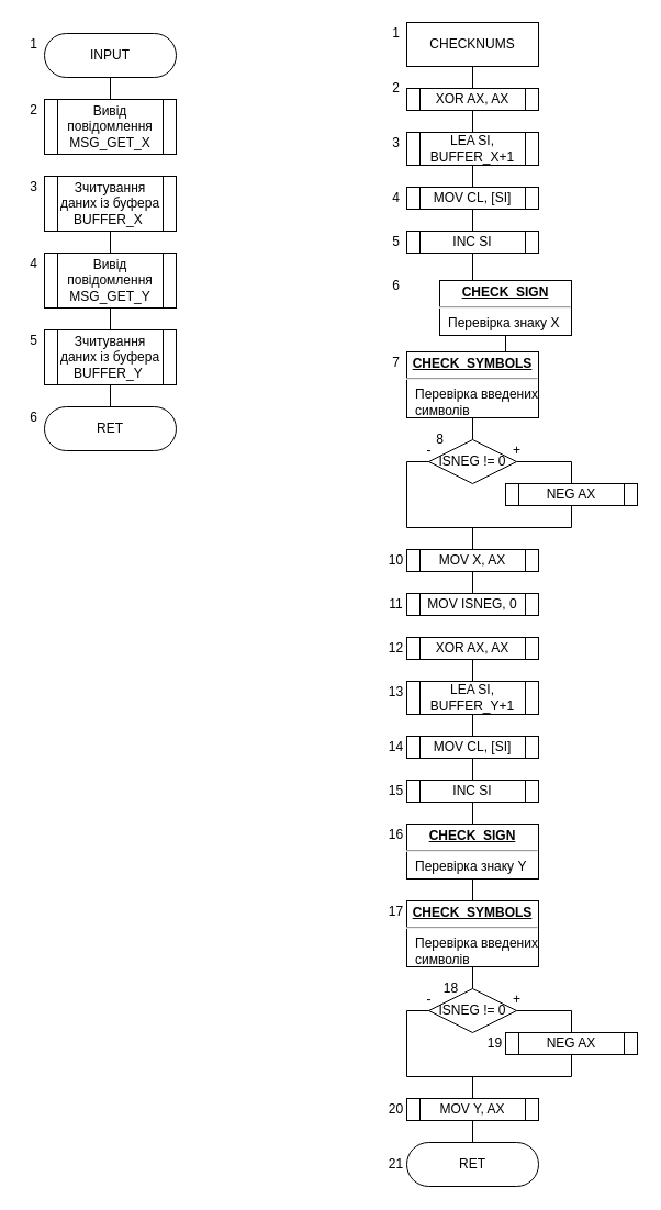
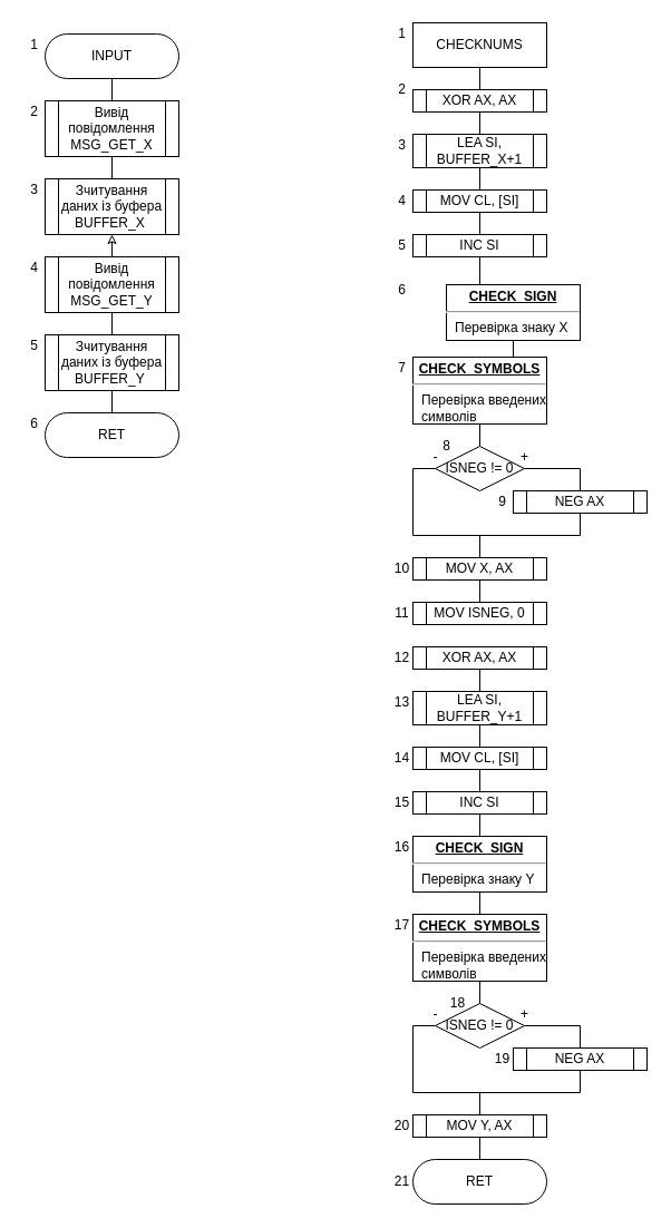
  <mxCell id="0" />
  <mxCell id="1" parent="0" />
  <mxCell id="2" style="edgeStyle=orthogonalEdgeStyle;rounded=0;orthogonalLoop=1;jettySize=auto;html=1;exitX=0.5;exitY=1;exitDx=0;exitDy=0;entryX=0.5;entryY=0;entryDx=0;entryDy=0;endArrow=none;endFill=0;" edge="1" parent="1" source="3" target="5"><mxGeometry relative="1" as="geometry" /></mxCell>
  <mxCell id="3" value="INPUT" style="rounded=1;whiteSpace=wrap;html=1;arcSize=50;" vertex="1" parent="1"><mxGeometry x="40" y="30" width="120" height="40" as="geometry" /></mxCell>
+ <mxCell id="4" style="edgeStyle=orthogonalEdgeStyle;rounded=0;orthogonalLoop=1;jettySize=auto;html=1;exitX=0.5;exitY=1;exitDx=0;exitDy=0;entryX=0.5;entryY=0;entryDx=0;entryDy=0;endArrow=none;endFill=0;" edge="1" parent="1" source="5" target="6"><mxGeometry relative="1" as="geometry" /></mxCell>
  <mxCell id="5" value="Вивід повідомлення MSG_GET_X" style="shape=process;whiteSpace=wrap;html=1;backgroundOutline=1;" vertex="1" parent="1"><mxGeometry x="40" y="90" width="120" height="50" as="geometry" /></mxCell>
  <mxCell id="6" value="Зчитування даних із буфера BUFFER_X&amp;nbsp;" style="shape=process;whiteSpace=wrap;html=1;backgroundOutline=1;" vertex="1" parent="1"><mxGeometry x="40" y="160" width="120" height="50" as="geometry" /></mxCell>
- <mxCell id="7" style="edgeStyle=orthogonalEdgeStyle;rounded=0;orthogonalLoop=1;jettySize=auto;html=1;exitX=0.5;exitY=0;exitDx=0;exitDy=0;entryX=0.5;entryY=1;entryDx=0;entryDy=0;endArrow=none;endFill=0;" edge="1" parent="1" source="9" target="6"><mxGeometry relative="1" as="geometry" /></mxCell>
+ <mxCell id="7" style="edgeStyle=orthogonalEdgeStyle;rounded=0;orthogonalLoop=1;jettySize=auto;html=1;exitX=0.5;exitY=0;exitDx=0;exitDy=0;entryX=0.5;entryY=1;entryDx=0;entryDy=0;endArrow=classic;endFill=0;" edge="1" parent="1" source="9" target="6"><mxGeometry relative="1" as="geometry" /></mxCell>
  <mxCell id="8" style="edgeStyle=orthogonalEdgeStyle;rounded=0;orthogonalLoop=1;jettySize=auto;html=1;exitX=0.5;exitY=1;exitDx=0;exitDy=0;entryX=0.5;entryY=0;entryDx=0;entryDy=0;endArrow=none;endFill=0;entryPerimeter=0;" edge="1" parent="1" source="9" target="11"><mxGeometry relative="1" as="geometry" /></mxCell>
  <mxCell id="9" value="Вивід повідомлення MSG_GET_Y" style="shape=process;whiteSpace=wrap;html=1;backgroundOutline=1;" vertex="1" parent="1"><mxGeometry x="40" y="230" width="120" height="50" as="geometry" /></mxCell>
  <mxCell id="10" style="edgeStyle=orthogonalEdgeStyle;rounded=0;orthogonalLoop=1;jettySize=auto;html=1;exitX=0.5;exitY=1;exitDx=0;exitDy=0;entryX=0.5;entryY=0;entryDx=0;entryDy=0;endArrow=none;endFill=0;" edge="1" parent="1" source="11" target="12"><mxGeometry relative="1" as="geometry" /></mxCell>
  <mxCell id="11" value="Зчитування даних із буфера BUFFER_Y&amp;nbsp;" style="shape=process;whiteSpace=wrap;html=1;backgroundOutline=1;" vertex="1" parent="1"><mxGeometry x="40" y="300" width="120" height="50" as="geometry" /></mxCell>
  <mxCell id="12" value="RET" style="rounded=1;whiteSpace=wrap;html=1;arcSize=50;" vertex="1" parent="1"><mxGeometry x="40" y="370" width="120" height="40" as="geometry" /></mxCell>
  <mxCell id="13" value="1" style="text;html=1;align=center;verticalAlign=middle;resizable=0;points=[];autosize=1;strokeColor=none;fillColor=none;" vertex="1" parent="1"><mxGeometry x="20" y="30" width="20" height="20" as="geometry" /></mxCell>
  <mxCell id="14" value="2" style="text;html=1;align=center;verticalAlign=middle;resizable=0;points=[];autosize=1;strokeColor=none;fillColor=none;" vertex="1" parent="1"><mxGeometry x="20" y="90" width="20" height="20" as="geometry" /></mxCell>
  <mxCell id="15" value="3" style="text;html=1;align=center;verticalAlign=middle;resizable=0;points=[];autosize=1;strokeColor=none;fillColor=none;" vertex="1" parent="1"><mxGeometry x="20" y="160" width="20" height="20" as="geometry" /></mxCell>
  <mxCell id="16" value="4" style="text;html=1;align=center;verticalAlign=middle;resizable=0;points=[];autosize=1;strokeColor=none;fillColor=none;" vertex="1" parent="1"><mxGeometry x="20" y="230" width="20" height="20" as="geometry" /></mxCell>
  <mxCell id="17" value="6" style="text;html=1;align=center;verticalAlign=middle;resizable=0;points=[];autosize=1;strokeColor=none;fillColor=none;" vertex="1" parent="1"><mxGeometry x="20" y="370" width="20" height="20" as="geometry" /></mxCell>
  <mxCell id="18" value="5" style="text;html=1;align=center;verticalAlign=middle;resizable=0;points=[];autosize=1;strokeColor=none;fillColor=none;" vertex="1" parent="1"><mxGeometry x="20" y="300" width="20" height="20" as="geometry" /></mxCell>
  <mxCell id="19" style="edgeStyle=orthogonalEdgeStyle;rounded=0;orthogonalLoop=1;jettySize=auto;html=1;exitX=0.5;exitY=1;exitDx=0;exitDy=0;endArrow=none;endFill=0;" edge="1" parent="1" source="20"><mxGeometry relative="1" as="geometry"><mxPoint x="430" y="80" as="targetPoint" /></mxGeometry></mxCell>
  <mxCell id="20" value="CHECKNUMS" style="whiteSpace=wrap;html=1;arcSize=50;rounded=0;" vertex="1" parent="1"><mxGeometry x="370" y="20" width="120" height="40" as="geometry" /></mxCell>
  <mxCell id="21" style="edgeStyle=orthogonalEdgeStyle;rounded=0;orthogonalLoop=1;jettySize=auto;html=1;exitX=0.5;exitY=1;exitDx=0;exitDy=0;entryX=0.5;entryY=0;entryDx=0;entryDy=0;endArrow=none;endFill=0;" edge="1" parent="1" source="22" target="26"><mxGeometry relative="1" as="geometry" /></mxCell>
  <mxCell id="22" value="LEA SI, BUFFER_X+1" style="shape=process;whiteSpace=wrap;html=1;backgroundOutline=1;" vertex="1" parent="1"><mxGeometry x="370" y="120" width="120" height="30" as="geometry" /></mxCell>
  <mxCell id="23" style="edgeStyle=orthogonalEdgeStyle;rounded=0;orthogonalLoop=1;jettySize=auto;html=1;exitX=0.5;exitY=1;exitDx=0;exitDy=0;entryX=0.5;entryY=0;entryDx=0;entryDy=0;endArrow=none;endFill=0;" edge="1" parent="1" source="24" target="22"><mxGeometry relative="1" as="geometry" /></mxCell>
  <mxCell id="24" value="XOR AX, AX" style="shape=process;whiteSpace=wrap;html=1;backgroundOutline=1;" vertex="1" parent="1"><mxGeometry x="370" y="80" width="120" height="20" as="geometry" /></mxCell>
  <mxCell id="25" style="edgeStyle=orthogonalEdgeStyle;rounded=0;orthogonalLoop=1;jettySize=auto;html=1;exitX=0.5;exitY=1;exitDx=0;exitDy=0;entryX=0.5;entryY=0;entryDx=0;entryDy=0;endArrow=none;endFill=0;" edge="1" parent="1" source="26" target="27"><mxGeometry relative="1" as="geometry" /></mxCell>
  <mxCell id="26" value="MOV CL, [SI]" style="shape=process;whiteSpace=wrap;html=1;backgroundOutline=1;" vertex="1" parent="1"><mxGeometry x="370" y="170" width="120" height="20" as="geometry" /></mxCell>
  <mxCell id="27" value="INC SI" style="shape=process;whiteSpace=wrap;html=1;backgroundOutline=1;" vertex="1" parent="1"><mxGeometry x="370" y="210" width="120" height="20" as="geometry" /></mxCell>
  <mxCell id="28" style="edgeStyle=orthogonalEdgeStyle;rounded=0;orthogonalLoop=1;jettySize=auto;html=1;exitX=0.5;exitY=0;exitDx=0;exitDy=0;entryX=0.5;entryY=1;entryDx=0;entryDy=0;endArrow=none;endFill=0;" edge="1" parent="1" source="30" target="27"><mxGeometry relative="1" as="geometry" /></mxCell>
  <mxCell id="29" value="" style="edgeStyle=orthogonalEdgeStyle;rounded=0;orthogonalLoop=1;jettySize=auto;html=1;endArrow=none;endFill=0;" edge="1" parent="1" source="30" target="34"><mxGeometry relative="1" as="geometry" /></mxCell>
  <mxCell id="30" value="&lt;p style=&quot;margin: 0px ; margin-top: 4px ; text-align: center ; text-decoration: underline&quot;&gt;&lt;b&gt;CHECK_SIGN&lt;/b&gt;&lt;/p&gt;&lt;hr&gt;&lt;p style=&quot;margin: 0px ; margin-left: 8px&quot;&gt;Перевірка знаку Х&lt;/p&gt;" style="verticalAlign=top;align=left;overflow=fill;fontSize=12;fontFamily=Helvetica;html=1;" vertex="1" parent="1"><mxGeometry x="400" y="255" width="120" height="50" as="geometry" /></mxCell>
  <mxCell id="31" value="&lt;p style=&quot;margin: 0px ; margin-top: 4px ; text-align: center ; text-decoration: underline&quot;&gt;&lt;b&gt;CHECK_SYMBOLS&lt;/b&gt;&lt;/p&gt;&lt;hr&gt;&lt;p style=&quot;margin: 0px ; margin-left: 8px&quot;&gt;Перевірка введених&lt;/p&gt;&lt;p style=&quot;margin: 0px ; margin-left: 8px&quot;&gt;символів&lt;/p&gt;" style="verticalAlign=top;align=left;overflow=fill;fontSize=12;fontFamily=Helvetica;html=1;" vertex="1" parent="1"><mxGeometry x="370" y="320" width="120" height="60" as="geometry" /></mxCell>
  <mxCell id="32" style="edgeStyle=orthogonalEdgeStyle;rounded=0;orthogonalLoop=1;jettySize=auto;html=1;exitX=1;exitY=0.5;exitDx=0;exitDy=0;entryX=0.5;entryY=0;entryDx=0;entryDy=0;endArrow=none;endFill=0;" edge="1" parent="1" source="34" target="35"><mxGeometry relative="1" as="geometry" /></mxCell>
  <mxCell id="33" style="edgeStyle=orthogonalEdgeStyle;rounded=0;orthogonalLoop=1;jettySize=auto;html=1;exitX=0;exitY=0.5;exitDx=0;exitDy=0;endArrow=none;endFill=0;entryX=0.5;entryY=1;entryDx=0;entryDy=0;" edge="1" parent="1" source="34" target="35"><mxGeometry relative="1" as="geometry"><mxPoint x="480" y="460" as="targetPoint" /></mxGeometry></mxCell>
  <mxCell id="34" value="ISNEG != 0" style="rhombus;whiteSpace=wrap;html=1;" vertex="1" parent="1"><mxGeometry x="390" y="400" width="80" height="40" as="geometry" /></mxCell>
  <mxCell id="35" value="NEG AX" style="shape=process;whiteSpace=wrap;html=1;backgroundOutline=1;" vertex="1" parent="1"><mxGeometry x="460" y="440" width="120" height="20" as="geometry" /></mxCell>
  <mxCell id="36" style="edgeStyle=orthogonalEdgeStyle;rounded=0;orthogonalLoop=1;jettySize=auto;html=1;exitX=0.5;exitY=0;exitDx=0;exitDy=0;endArrow=none;endFill=0;" edge="1" parent="1" source="38"><mxGeometry relative="1" as="geometry"><mxPoint x="430" y="480" as="targetPoint" /></mxGeometry></mxCell>
  <mxCell id="37" style="edgeStyle=orthogonalEdgeStyle;rounded=0;orthogonalLoop=1;jettySize=auto;html=1;exitX=0.5;exitY=1;exitDx=0;exitDy=0;entryX=0.5;entryY=0;entryDx=0;entryDy=0;endArrow=none;endFill=0;" edge="1" parent="1" source="38" target="39"><mxGeometry relative="1" as="geometry" /></mxCell>
  <mxCell id="38" value="MOV X, AX" style="shape=process;whiteSpace=wrap;html=1;backgroundOutline=1;" vertex="1" parent="1"><mxGeometry x="370" y="500" width="120" height="20" as="geometry" /></mxCell>
  <mxCell id="39" value="MOV ISNEG, 0" style="shape=process;whiteSpace=wrap;html=1;backgroundOutline=1;" vertex="1" parent="1"><mxGeometry x="370" y="540" width="120" height="20" as="geometry" /></mxCell>
  <mxCell id="40" style="edgeStyle=orthogonalEdgeStyle;rounded=0;orthogonalLoop=1;jettySize=auto;html=1;exitX=0.5;exitY=1;exitDx=0;exitDy=0;entryX=0.5;entryY=0;entryDx=0;entryDy=0;endArrow=none;endFill=0;" edge="1" parent="1" source="41" target="45"><mxGeometry relative="1" as="geometry" /></mxCell>
  <mxCell id="41" value="LEA SI, BUFFER_Y+1" style="shape=process;whiteSpace=wrap;html=1;backgroundOutline=1;" vertex="1" parent="1"><mxGeometry x="370" y="620" width="120" height="30" as="geometry" /></mxCell>
  <mxCell id="42" style="edgeStyle=orthogonalEdgeStyle;rounded=0;orthogonalLoop=1;jettySize=auto;html=1;exitX=0.5;exitY=1;exitDx=0;exitDy=0;entryX=0.5;entryY=0;entryDx=0;entryDy=0;endArrow=none;endFill=0;" edge="1" parent="1" source="43" target="41"><mxGeometry relative="1" as="geometry" /></mxCell>
  <mxCell id="43" value="XOR AX, AX" style="shape=process;whiteSpace=wrap;html=1;backgroundOutline=1;" vertex="1" parent="1"><mxGeometry x="370" y="580" width="120" height="20" as="geometry" /></mxCell>
  <mxCell id="44" style="edgeStyle=orthogonalEdgeStyle;rounded=0;orthogonalLoop=1;jettySize=auto;html=1;exitX=0.5;exitY=1;exitDx=0;exitDy=0;entryX=0.5;entryY=0;entryDx=0;entryDy=0;endArrow=none;endFill=0;" edge="1" parent="1" source="45" target="46"><mxGeometry relative="1" as="geometry" /></mxCell>
  <mxCell id="45" value="MOV CL, [SI]" style="shape=process;whiteSpace=wrap;html=1;backgroundOutline=1;" vertex="1" parent="1"><mxGeometry x="370" y="670" width="120" height="20" as="geometry" /></mxCell>
  <mxCell id="46" value="INC SI" style="shape=process;whiteSpace=wrap;html=1;backgroundOutline=1;" vertex="1" parent="1"><mxGeometry x="370" y="710" width="120" height="20" as="geometry" /></mxCell>
  <mxCell id="47" style="edgeStyle=orthogonalEdgeStyle;rounded=0;orthogonalLoop=1;jettySize=auto;html=1;exitX=0.5;exitY=0;exitDx=0;exitDy=0;entryX=0.5;entryY=1;entryDx=0;entryDy=0;endArrow=none;endFill=0;" edge="1" parent="1" source="49" target="46"><mxGeometry relative="1" as="geometry" /></mxCell>
  <mxCell id="48" value="" style="edgeStyle=orthogonalEdgeStyle;rounded=0;orthogonalLoop=1;jettySize=auto;html=1;endArrow=none;endFill=0;" edge="1" parent="1" source="49" target="53"><mxGeometry relative="1" as="geometry" /></mxCell>
  <mxCell id="49" value="&lt;p style=&quot;margin: 0px ; margin-top: 4px ; text-align: center ; text-decoration: underline&quot;&gt;&lt;b&gt;CHECK_SIGN&lt;/b&gt;&lt;/p&gt;&lt;hr&gt;&lt;p style=&quot;margin: 0px ; margin-left: 8px&quot;&gt;Перевірка знаку Y&lt;/p&gt;" style="verticalAlign=top;align=left;overflow=fill;fontSize=12;fontFamily=Helvetica;html=1;" vertex="1" parent="1"><mxGeometry x="370" y="750" width="120" height="50" as="geometry" /></mxCell>
  <mxCell id="50" value="&lt;p style=&quot;margin: 0px ; margin-top: 4px ; text-align: center ; text-decoration: underline&quot;&gt;&lt;b&gt;CHECK_SYMBOLS&lt;/b&gt;&lt;/p&gt;&lt;hr&gt;&lt;p style=&quot;margin: 0px ; margin-left: 8px&quot;&gt;Перевірка введених&lt;/p&gt;&lt;p style=&quot;margin: 0px ; margin-left: 8px&quot;&gt;символів&lt;/p&gt;" style="verticalAlign=top;align=left;overflow=fill;fontSize=12;fontFamily=Helvetica;html=1;" vertex="1" parent="1"><mxGeometry x="370" y="820" width="120" height="60" as="geometry" /></mxCell>
  <mxCell id="51" style="edgeStyle=orthogonalEdgeStyle;rounded=0;orthogonalLoop=1;jettySize=auto;html=1;exitX=1;exitY=0.5;exitDx=0;exitDy=0;entryX=0.5;entryY=0;entryDx=0;entryDy=0;endArrow=none;endFill=0;" edge="1" parent="1" source="53" target="54"><mxGeometry relative="1" as="geometry" /></mxCell>
  <mxCell id="52" style="edgeStyle=orthogonalEdgeStyle;rounded=0;orthogonalLoop=1;jettySize=auto;html=1;exitX=0;exitY=0.5;exitDx=0;exitDy=0;endArrow=none;endFill=0;entryX=0.5;entryY=1;entryDx=0;entryDy=0;" edge="1" parent="1" source="53" target="54"><mxGeometry relative="1" as="geometry"><mxPoint x="480" y="960" as="targetPoint" /></mxGeometry></mxCell>
  <mxCell id="53" value="ISNEG != 0" style="rhombus;whiteSpace=wrap;html=1;" vertex="1" parent="1"><mxGeometry x="390" y="900" width="80" height="40" as="geometry" /></mxCell>
  <mxCell id="54" value="NEG AX" style="shape=process;whiteSpace=wrap;html=1;backgroundOutline=1;" vertex="1" parent="1"><mxGeometry x="460" y="940" width="120" height="20" as="geometry" /></mxCell>
  <mxCell id="55" style="edgeStyle=orthogonalEdgeStyle;rounded=0;orthogonalLoop=1;jettySize=auto;html=1;exitX=0.5;exitY=0;exitDx=0;exitDy=0;endArrow=none;endFill=0;" edge="1" parent="1" source="57"><mxGeometry relative="1" as="geometry"><mxPoint x="430" y="980" as="targetPoint" /></mxGeometry></mxCell>
  <mxCell id="56" style="edgeStyle=orthogonalEdgeStyle;rounded=0;orthogonalLoop=1;jettySize=auto;html=1;exitX=0.5;exitY=1;exitDx=0;exitDy=0;entryX=0.5;entryY=0;entryDx=0;entryDy=0;endArrow=none;endFill=0;" edge="1" parent="1" source="57"><mxGeometry relative="1" as="geometry"><mxPoint x="430" y="1040" as="targetPoint" /></mxGeometry></mxCell>
  <mxCell id="57" value="MOV Y, AX" style="shape=process;whiteSpace=wrap;html=1;backgroundOutline=1;" vertex="1" parent="1"><mxGeometry x="370" y="1000" width="120" height="20" as="geometry" /></mxCell>
  <mxCell id="58" value="RET" style="rounded=1;whiteSpace=wrap;html=1;arcSize=50;" vertex="1" parent="1"><mxGeometry x="370" y="1040" width="120" height="40" as="geometry" /></mxCell>
  <mxCell id="59" value="+" style="text;html=1;align=center;verticalAlign=middle;resizable=0;points=[];autosize=1;strokeColor=none;fillColor=none;" vertex="1" parent="1"><mxGeometry x="460" y="400" width="20" height="20" as="geometry" /></mxCell>
  <mxCell id="60" value="-" style="text;html=1;align=center;verticalAlign=middle;resizable=0;points=[];autosize=1;strokeColor=none;fillColor=none;" vertex="1" parent="1"><mxGeometry x="380" y="400" width="20" height="20" as="geometry" /></mxCell>
  <mxCell id="61" value="+" style="text;html=1;align=center;verticalAlign=middle;resizable=0;points=[];autosize=1;strokeColor=none;fillColor=none;" vertex="1" parent="1"><mxGeometry x="460" y="900" width="20" height="20" as="geometry" /></mxCell>
  <mxCell id="62" value="-" style="text;html=1;align=center;verticalAlign=middle;resizable=0;points=[];autosize=1;strokeColor=none;fillColor=none;" vertex="1" parent="1"><mxGeometry x="380" y="900" width="20" height="20" as="geometry" /></mxCell>
  <mxCell id="63" value="1" style="text;html=1;align=center;verticalAlign=middle;resizable=0;points=[];autosize=1;strokeColor=none;fillColor=none;" vertex="1" parent="1"><mxGeometry x="350" y="20" width="20" height="20" as="geometry" /></mxCell>
  <mxCell id="64" value="2" style="text;html=1;align=center;verticalAlign=middle;resizable=0;points=[];autosize=1;strokeColor=none;fillColor=none;" vertex="1" parent="1"><mxGeometry x="350" y="70" width="20" height="20" as="geometry" /></mxCell>
  <mxCell id="65" value="3" style="text;html=1;align=center;verticalAlign=middle;resizable=0;points=[];autosize=1;strokeColor=none;fillColor=none;" vertex="1" parent="1"><mxGeometry x="350" y="120" width="20" height="20" as="geometry" /></mxCell>
  <mxCell id="66" value="4" style="text;html=1;align=center;verticalAlign=middle;resizable=0;points=[];autosize=1;strokeColor=none;fillColor=none;" vertex="1" parent="1"><mxGeometry x="350" y="170" width="20" height="20" as="geometry" /></mxCell>
  <mxCell id="67" value="5" style="text;html=1;align=center;verticalAlign=middle;resizable=0;points=[];autosize=1;strokeColor=none;fillColor=none;" vertex="1" parent="1"><mxGeometry x="350" y="210" width="20" height="20" as="geometry" /></mxCell>
  <mxCell id="68" value="6" style="text;html=1;align=center;verticalAlign=middle;resizable=0;points=[];autosize=1;strokeColor=none;fillColor=none;" vertex="1" parent="1"><mxGeometry x="350" y="250" width="20" height="20" as="geometry" /></mxCell>
  <mxCell id="69" value="7" style="text;html=1;align=center;verticalAlign=middle;resizable=0;points=[];autosize=1;strokeColor=none;fillColor=none;" vertex="1" parent="1"><mxGeometry x="350" y="320" width="20" height="20" as="geometry" /></mxCell>
  <mxCell id="70" value="8" style="text;html=1;align=center;verticalAlign=middle;resizable=0;points=[];autosize=1;strokeColor=none;fillColor=none;" vertex="1" parent="1"><mxGeometry x="390" y="390" width="20" height="20" as="geometry" /></mxCell>
+ <mxCell id="71" value="9" style="text;html=1;align=center;verticalAlign=middle;resizable=0;points=[];autosize=1;strokeColor=none;fillColor=none;" vertex="1" parent="1"><mxGeometry x="440" y="440" width="20" height="20" as="geometry" /></mxCell>
  <mxCell id="72" value="10" style="text;html=1;align=center;verticalAlign=middle;resizable=0;points=[];autosize=1;strokeColor=none;fillColor=none;" vertex="1" parent="1"><mxGeometry x="345" y="500" width="30" height="20" as="geometry" /></mxCell>
  <mxCell id="73" value="11" style="text;html=1;align=center;verticalAlign=middle;resizable=0;points=[];autosize=1;strokeColor=none;fillColor=none;" vertex="1" parent="1"><mxGeometry x="345" y="540" width="30" height="20" as="geometry" /></mxCell>
  <mxCell id="74" value="12" style="text;html=1;align=center;verticalAlign=middle;resizable=0;points=[];autosize=1;strokeColor=none;fillColor=none;" vertex="1" parent="1"><mxGeometry x="345" y="580" width="30" height="20" as="geometry" /></mxCell>
  <mxCell id="75" value="13" style="text;html=1;align=center;verticalAlign=middle;resizable=0;points=[];autosize=1;strokeColor=none;fillColor=none;" vertex="1" parent="1"><mxGeometry x="345" y="620" width="30" height="20" as="geometry" /></mxCell>
  <mxCell id="76" value="14" style="text;html=1;align=center;verticalAlign=middle;resizable=0;points=[];autosize=1;strokeColor=none;fillColor=none;" vertex="1" parent="1"><mxGeometry x="345" y="670" width="30" height="20" as="geometry" /></mxCell>
  <mxCell id="77" value="15" style="text;html=1;align=center;verticalAlign=middle;resizable=0;points=[];autosize=1;strokeColor=none;fillColor=none;" vertex="1" parent="1"><mxGeometry x="345" y="710" width="30" height="20" as="geometry" /></mxCell>
  <mxCell id="78" value="16" style="text;html=1;align=center;verticalAlign=middle;resizable=0;points=[];autosize=1;strokeColor=none;fillColor=none;" vertex="1" parent="1"><mxGeometry x="345" y="750" width="30" height="20" as="geometry" /></mxCell>
  <mxCell id="79" value="17" style="text;html=1;align=center;verticalAlign=middle;resizable=0;points=[];autosize=1;strokeColor=none;fillColor=none;" vertex="1" parent="1"><mxGeometry x="345" y="820" width="30" height="20" as="geometry" /></mxCell>
  <mxCell id="80" value="18" style="text;html=1;align=center;verticalAlign=middle;resizable=0;points=[];autosize=1;strokeColor=none;fillColor=none;" vertex="1" parent="1"><mxGeometry x="395" y="890" width="30" height="20" as="geometry" /></mxCell>
  <mxCell id="81" value="19" style="text;html=1;align=center;verticalAlign=middle;resizable=0;points=[];autosize=1;strokeColor=none;fillColor=none;" vertex="1" parent="1"><mxGeometry x="435" y="940" width="30" height="20" as="geometry" /></mxCell>
  <mxCell id="82" value="20" style="text;html=1;align=center;verticalAlign=middle;resizable=0;points=[];autosize=1;strokeColor=none;fillColor=none;" vertex="1" parent="1"><mxGeometry x="345" y="1000" width="30" height="20" as="geometry" /></mxCell>
  <mxCell id="83" value="21" style="text;html=1;align=center;verticalAlign=middle;resizable=0;points=[];autosize=1;strokeColor=none;fillColor=none;" vertex="1" parent="1"><mxGeometry x="345" y="1050" width="30" height="20" as="geometry" /></mxCell>
